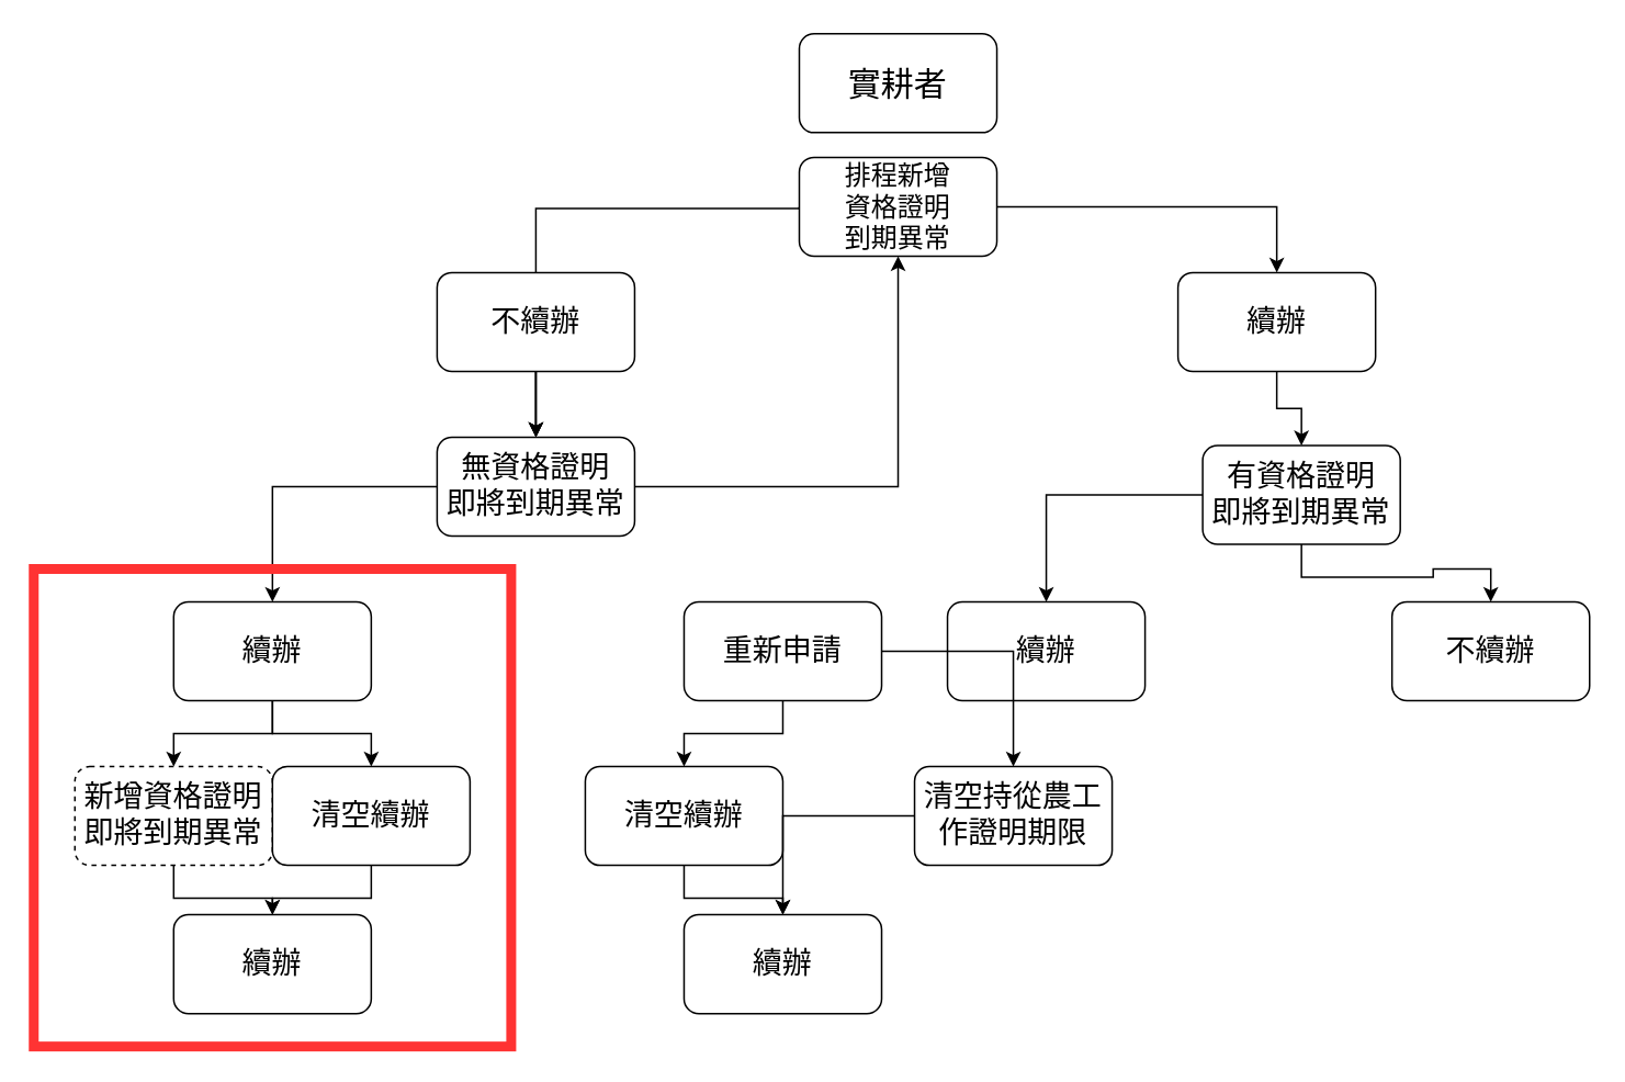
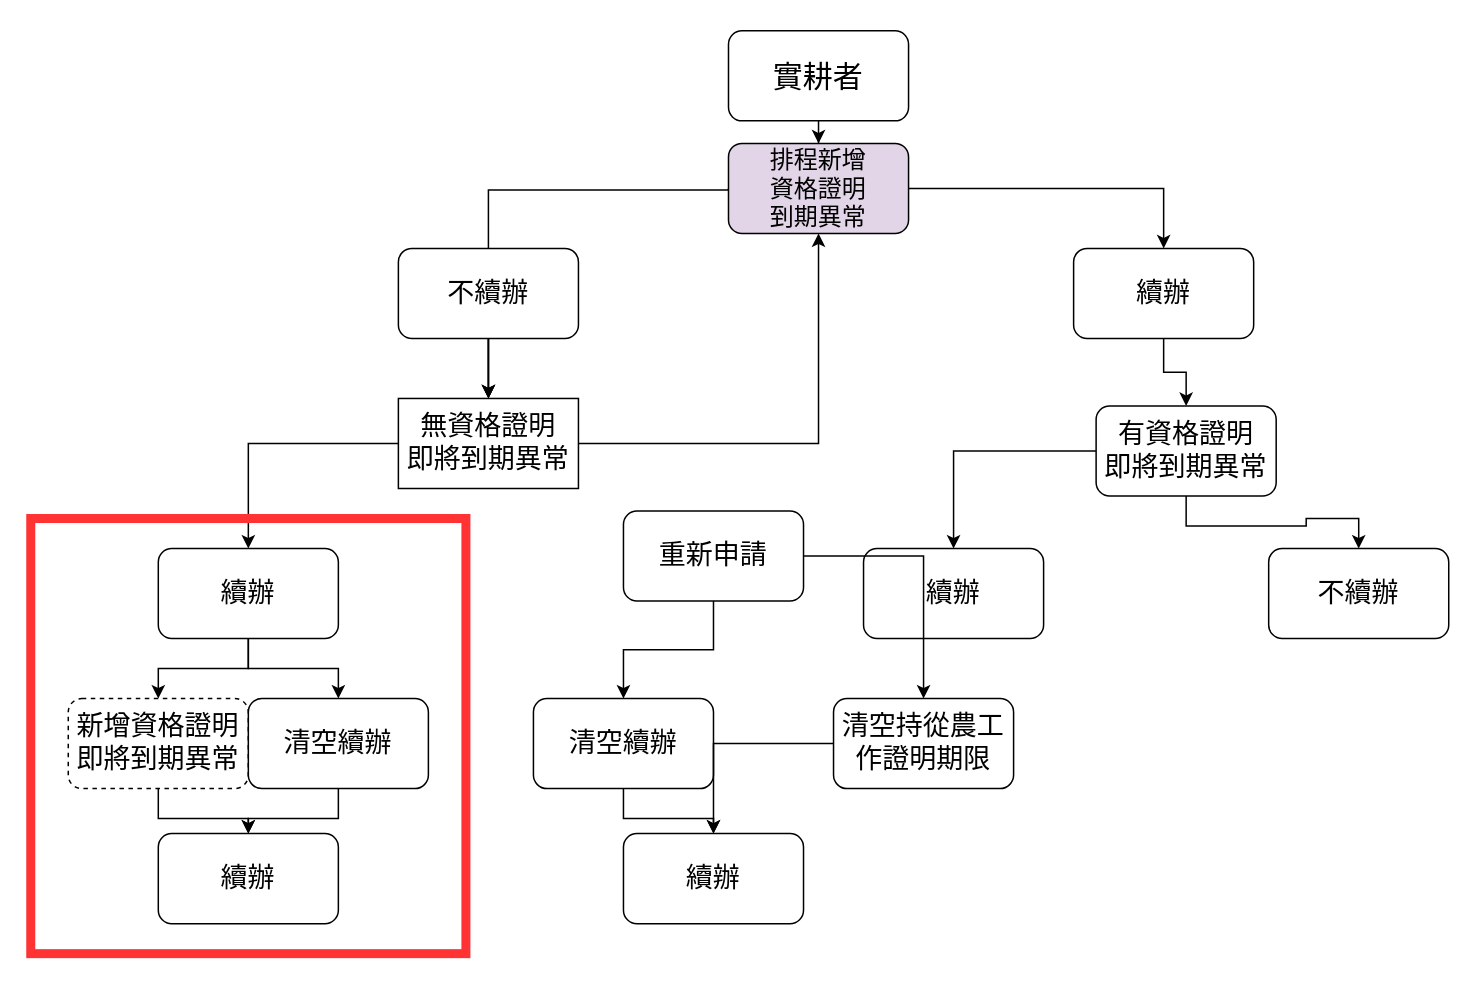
  <mxCell id="0" />
  <mxCell id="1" parent="0" />
  <mxCell id="2" value="" style="edgeStyle=orthogonalEdgeStyle;rounded=0;orthogonalLoop=1;jettySize=auto;html=1;" edge="1" parent="1"><mxGeometry relative="1" as="geometry"><mxPoint x="485" y="125" as="sourcePoint" /><mxPoint x="325" y="185" as="targetPoint" /><Array as="points"><mxPoint x="485" y="126" /><mxPoint x="325" y="126" /></Array></mxGeometry></mxCell>
+ <mxCell id="3" value="" style="edgeStyle=orthogonalEdgeStyle;rounded=0;orthogonalLoop=1;jettySize=auto;html=1;" edge="1" parent="1" source="4" target="15"><mxGeometry relative="1" as="geometry" /></mxCell>
  <mxCell id="4" value="&lt;font style=&quot;font-size: 20px;&quot;&gt;實耕者&lt;/font&gt;" style="rounded=1;whiteSpace=wrap;html=1;" vertex="1" parent="1"><mxGeometry x="485" y="20" width="120" height="60" as="geometry" /></mxCell>
  <mxCell id="5" value="" style="edgeStyle=orthogonalEdgeStyle;rounded=0;orthogonalLoop=1;jettySize=auto;html=1;" edge="1" parent="1" source="7" target="8"><mxGeometry relative="1" as="geometry" /></mxCell>
  <mxCell id="6" value="" style="edgeStyle=orthogonalEdgeStyle;rounded=0;orthogonalLoop=1;jettySize=auto;html=1;" edge="1" parent="1" source="7" target="9"><mxGeometry relative="1" as="geometry" /></mxCell>
  <mxCell id="7" value="&lt;font style=&quot;font-size: 18px;&quot;&gt;&lt;font style=&quot;&quot;&gt;有&lt;/font&gt;&lt;span style=&quot;background-color: transparent; color: light-dark(rgb(0, 0, 0), rgb(255, 255, 255));&quot;&gt;資格證明&lt;/span&gt;&lt;/font&gt;&lt;div&gt;&lt;div&gt;&lt;font style=&quot;font-size: 18px;&quot;&gt;即將到期異常&lt;/font&gt;&lt;/div&gt;&lt;/div&gt;" style="rounded=1;whiteSpace=wrap;html=1;" vertex="1" parent="1"><mxGeometry x="730" y="270" width="120" height="60" as="geometry" /></mxCell>
  <mxCell id="8" value="&lt;span style=&quot;font-size: 18px;&quot;&gt;不續辦&lt;/span&gt;" style="rounded=1;whiteSpace=wrap;html=1;" vertex="1" parent="1"><mxGeometry x="845" y="365" width="120" height="60" as="geometry" /></mxCell>
  <mxCell id="9" value="&lt;span style=&quot;font-size: 18px;&quot;&gt;續辦&lt;/span&gt;" style="rounded=1;whiteSpace=wrap;html=1;" vertex="1" parent="1"><mxGeometry x="575" y="365" width="120" height="60" as="geometry" /></mxCell>
  <mxCell id="10" value="" style="edgeStyle=orthogonalEdgeStyle;rounded=0;orthogonalLoop=1;jettySize=auto;html=1;" edge="1" parent="1" source="13" target="18"><mxGeometry relative="1" as="geometry" /></mxCell>
  <mxCell id="11" value="" style="edgeStyle=orthogonalEdgeStyle;rounded=0;orthogonalLoop=1;jettySize=auto;html=1;" edge="1" parent="1" source="13" target="18"><mxGeometry relative="1" as="geometry" /></mxCell>
  <mxCell id="12" value="" style="edgeStyle=orthogonalEdgeStyle;rounded=0;orthogonalLoop=1;jettySize=auto;html=1;" edge="1" parent="1" source="13" target="18"><mxGeometry relative="1" as="geometry" /></mxCell>
  <mxCell id="13" value="&lt;span style=&quot;font-size: 18px;&quot;&gt;不續辦&lt;/span&gt;" style="rounded=1;whiteSpace=wrap;html=1;" vertex="1" parent="1"><mxGeometry x="265" y="165" width="120" height="60" as="geometry" /></mxCell>
  <mxCell id="14" style="edgeStyle=orthogonalEdgeStyle;rounded=0;orthogonalLoop=1;jettySize=auto;html=1;entryX=0.5;entryY=0;entryDx=0;entryDy=0;" edge="1" parent="1" source="15" target="36"><mxGeometry relative="1" as="geometry" /></mxCell>
- <mxCell id="15" value="&lt;font style=&quot;font-size: 16px;&quot;&gt;排程新增&lt;/font&gt;&lt;div&gt;&lt;font style=&quot;font-size: 16px;&quot;&gt;資格證明&lt;/font&gt;&lt;/div&gt;&lt;div&gt;&lt;font style=&quot;font-size: 16px;&quot;&gt;到期異常&lt;/font&gt;&lt;/div&gt;" style="rounded=1;whiteSpace=wrap;html=1;" vertex="1" parent="1"><mxGeometry x="485" y="95" width="120" height="60" as="geometry" /></mxCell>
+ <mxCell id="15" value="&lt;font style=&quot;font-size: 16px;&quot;&gt;排程新增&lt;/font&gt;&lt;div&gt;&lt;font style=&quot;font-size: 16px;&quot;&gt;資格證明&lt;/font&gt;&lt;/div&gt;&lt;div&gt;&lt;font style=&quot;font-size: 16px;&quot;&gt;到期異常&lt;/font&gt;&lt;/div&gt;" style="rounded=1;whiteSpace=wrap;html=1;fillColor=#e1d5e7;" vertex="1" parent="1"><mxGeometry x="485" y="95" width="120" height="60" as="geometry" /></mxCell>
  <mxCell id="16" value="" style="edgeStyle=orthogonalEdgeStyle;rounded=0;orthogonalLoop=1;jettySize=auto;html=1;" edge="1" parent="1" source="18" target="21"><mxGeometry relative="1" as="geometry" /></mxCell>
  <mxCell id="17" style="edgeStyle=orthogonalEdgeStyle;rounded=0;orthogonalLoop=1;jettySize=auto;html=1;" edge="1" parent="1" source="18" target="15"><mxGeometry relative="1" as="geometry" /></mxCell>
- <mxCell id="18" value="&lt;span style=&quot;font-size: 18px;&quot;&gt;無資格證明&lt;/span&gt;&lt;div&gt;&lt;span style=&quot;font-size: 18px;&quot;&gt;即將到期異常&lt;/span&gt;&lt;/div&gt;" style="rounded=1;whiteSpace=wrap;html=1;" vertex="1" parent="1"><mxGeometry x="265" y="265" width="120" height="60" as="geometry" /></mxCell>
+ <mxCell id="18" value="&lt;span style=&quot;font-size: 18px;&quot;&gt;無資格證明&lt;/span&gt;&lt;div&gt;&lt;span style=&quot;font-size: 18px;&quot;&gt;即將到期異常&lt;/span&gt;&lt;/div&gt;" style="whiteSpace=wrap;html=1;rounded=0;" vertex="1" parent="1"><mxGeometry x="265" y="265" width="120" height="60" as="geometry" /></mxCell>
  <mxCell id="19" value="" style="edgeStyle=orthogonalEdgeStyle;rounded=0;orthogonalLoop=1;jettySize=auto;html=1;" edge="1" parent="1" source="21" target="23"><mxGeometry relative="1" as="geometry" /></mxCell>
  <mxCell id="20" style="edgeStyle=orthogonalEdgeStyle;rounded=0;orthogonalLoop=1;jettySize=auto;html=1;" edge="1" parent="1" source="21" target="25"><mxGeometry relative="1" as="geometry" /></mxCell>
  <mxCell id="21" value="&lt;span style=&quot;font-size: 18px;&quot;&gt;續辦&lt;/span&gt;" style="rounded=1;whiteSpace=wrap;html=1;" vertex="1" parent="1"><mxGeometry x="105" y="365" width="120" height="60" as="geometry" /></mxCell>
  <mxCell id="22" style="edgeStyle=orthogonalEdgeStyle;rounded=0;orthogonalLoop=1;jettySize=auto;html=1;entryX=0.5;entryY=0;entryDx=0;entryDy=0;" edge="1" parent="1" source="23" target="34"><mxGeometry relative="1" as="geometry" /></mxCell>
  <mxCell id="23" value="&lt;span style=&quot;font-size: 18px;&quot;&gt;新增資格證明即將到期異常&lt;/span&gt;" style="rounded=1;whiteSpace=wrap;html=1;dashed=1;" vertex="1" parent="1"><mxGeometry x="45" y="465" width="120" height="60" as="geometry" /></mxCell>
  <mxCell id="24" style="edgeStyle=orthogonalEdgeStyle;rounded=0;orthogonalLoop=1;jettySize=auto;html=1;entryX=0.5;entryY=0;entryDx=0;entryDy=0;" edge="1" parent="1" source="25" target="34"><mxGeometry relative="1" as="geometry" /></mxCell>
  <mxCell id="25" value="&lt;span style=&quot;font-size: 18px;&quot;&gt;清空續辦&lt;/span&gt;" style="rounded=1;whiteSpace=wrap;html=1;" vertex="1" parent="1"><mxGeometry x="165" y="465" width="120" height="60" as="geometry" /></mxCell>
  <mxCell id="26" style="edgeStyle=orthogonalEdgeStyle;rounded=0;orthogonalLoop=1;jettySize=auto;html=1;entryX=0.5;entryY=0;entryDx=0;entryDy=0;" edge="1" parent="1" source="28" target="30"><mxGeometry relative="1" as="geometry" /></mxCell>
  <mxCell id="27" style="edgeStyle=orthogonalEdgeStyle;rounded=0;orthogonalLoop=1;jettySize=auto;html=1;entryX=0.5;entryY=0;entryDx=0;entryDy=0;" edge="1" parent="1" source="28" target="32"><mxGeometry relative="1" as="geometry" /></mxCell>
- <mxCell id="28" value="&lt;span style=&quot;font-size: 18px;&quot;&gt;重新申請&lt;/span&gt;" style="rounded=1;whiteSpace=wrap;html=1;" vertex="1" parent="1"><mxGeometry x="415" y="365" width="120" height="60" as="geometry" /></mxCell>
+ <mxCell id="28" value="&lt;span style=&quot;font-size: 18px;&quot;&gt;重新申請&lt;/span&gt;" style="rounded=1;whiteSpace=wrap;html=1;" vertex="1" parent="1"><mxGeometry x="415" y="340" width="120" height="60" as="geometry" /></mxCell>
  <mxCell id="29" style="edgeStyle=orthogonalEdgeStyle;rounded=0;orthogonalLoop=1;jettySize=auto;html=1;entryX=0.5;entryY=0;entryDx=0;entryDy=0;" edge="1" parent="1" source="30" target="33"><mxGeometry relative="1" as="geometry" /></mxCell>
  <mxCell id="30" value="&lt;span style=&quot;font-size: 18px;&quot;&gt;清空續辦&lt;/span&gt;" style="rounded=1;whiteSpace=wrap;html=1;" vertex="1" parent="1"><mxGeometry x="355" y="465" width="120" height="60" as="geometry" /></mxCell>
  <mxCell id="31" style="edgeStyle=orthogonalEdgeStyle;rounded=0;orthogonalLoop=1;jettySize=auto;html=1;entryX=0.5;entryY=0;entryDx=0;entryDy=0;" edge="1" parent="1" source="32" target="33"><mxGeometry relative="1" as="geometry" /></mxCell>
  <mxCell id="32" value="&lt;span style=&quot;font-size: 18px;&quot;&gt;清空持從農工作證明期限&lt;/span&gt;" style="rounded=1;whiteSpace=wrap;html=1;" vertex="1" parent="1"><mxGeometry x="555" y="465" width="120" height="60" as="geometry" /></mxCell>
  <mxCell id="33" value="&lt;span style=&quot;font-size: 18px;&quot;&gt;續辦&lt;/span&gt;" style="rounded=1;whiteSpace=wrap;html=1;" vertex="1" parent="1"><mxGeometry x="415" y="555" width="120" height="60" as="geometry" /></mxCell>
  <mxCell id="34" value="&lt;span style=&quot;font-size: 18px;&quot;&gt;續辦&lt;/span&gt;" style="rounded=1;whiteSpace=wrap;html=1;" vertex="1" parent="1"><mxGeometry x="105" y="555" width="120" height="60" as="geometry" /></mxCell>
  <mxCell id="35" value="" style="edgeStyle=orthogonalEdgeStyle;rounded=0;orthogonalLoop=1;jettySize=auto;html=1;" edge="1" parent="1" source="36" target="7"><mxGeometry relative="1" as="geometry" /></mxCell>
  <mxCell id="36" value="&lt;span style=&quot;font-size: 18px;&quot;&gt;續辦&lt;/span&gt;" style="rounded=1;whiteSpace=wrap;html=1;" vertex="1" parent="1"><mxGeometry x="715" y="165" width="120" height="60" as="geometry" /></mxCell>
  <mxCell id="37" value="" style="whiteSpace=wrap;html=1;aspect=fixed;fillColor=none;strokeColor=#FF3333;strokeWidth=6;" vertex="1" parent="1"><mxGeometry x="20" y="345" width="290" height="290" as="geometry" /></mxCell>
